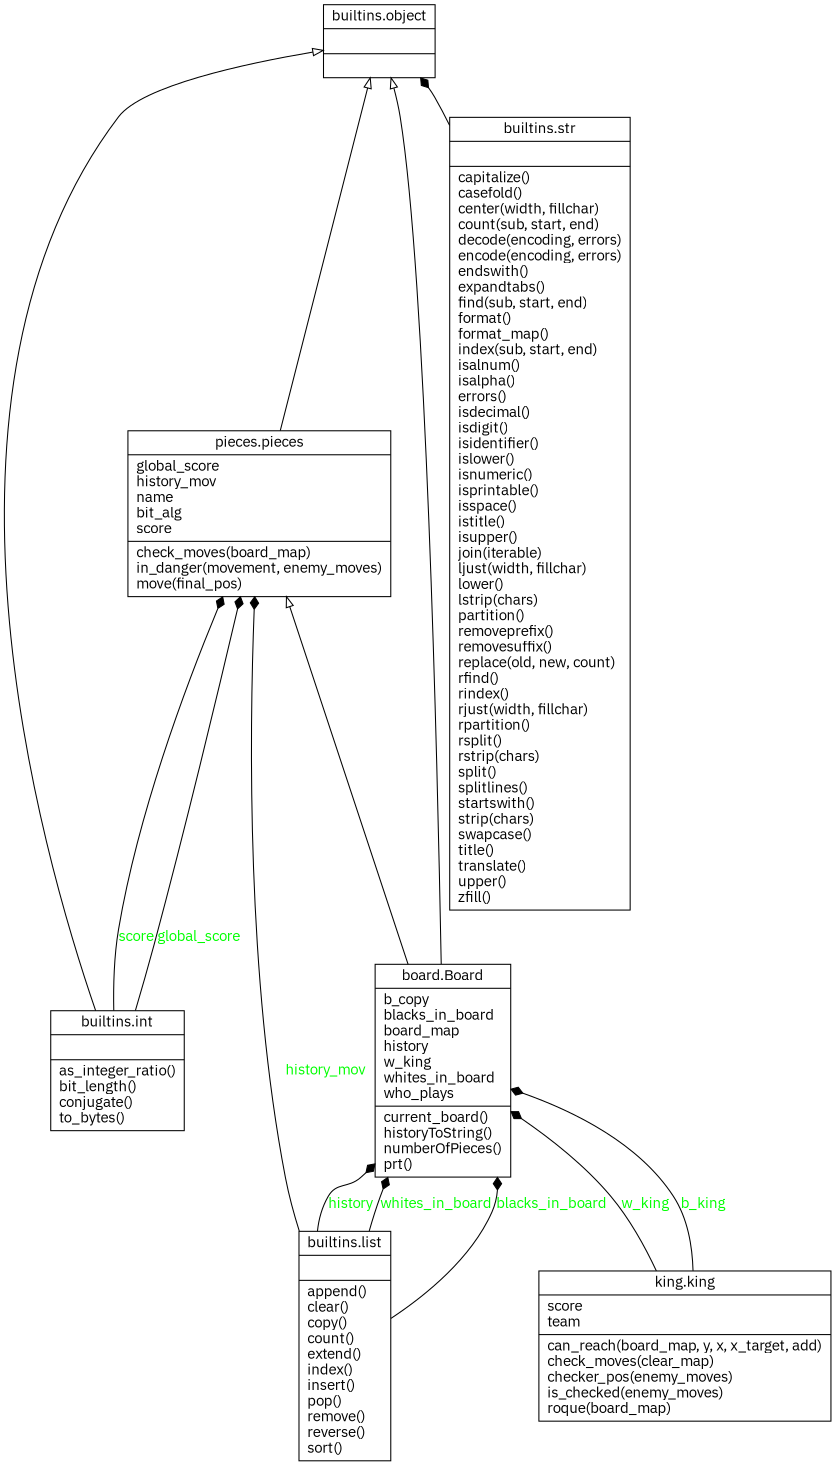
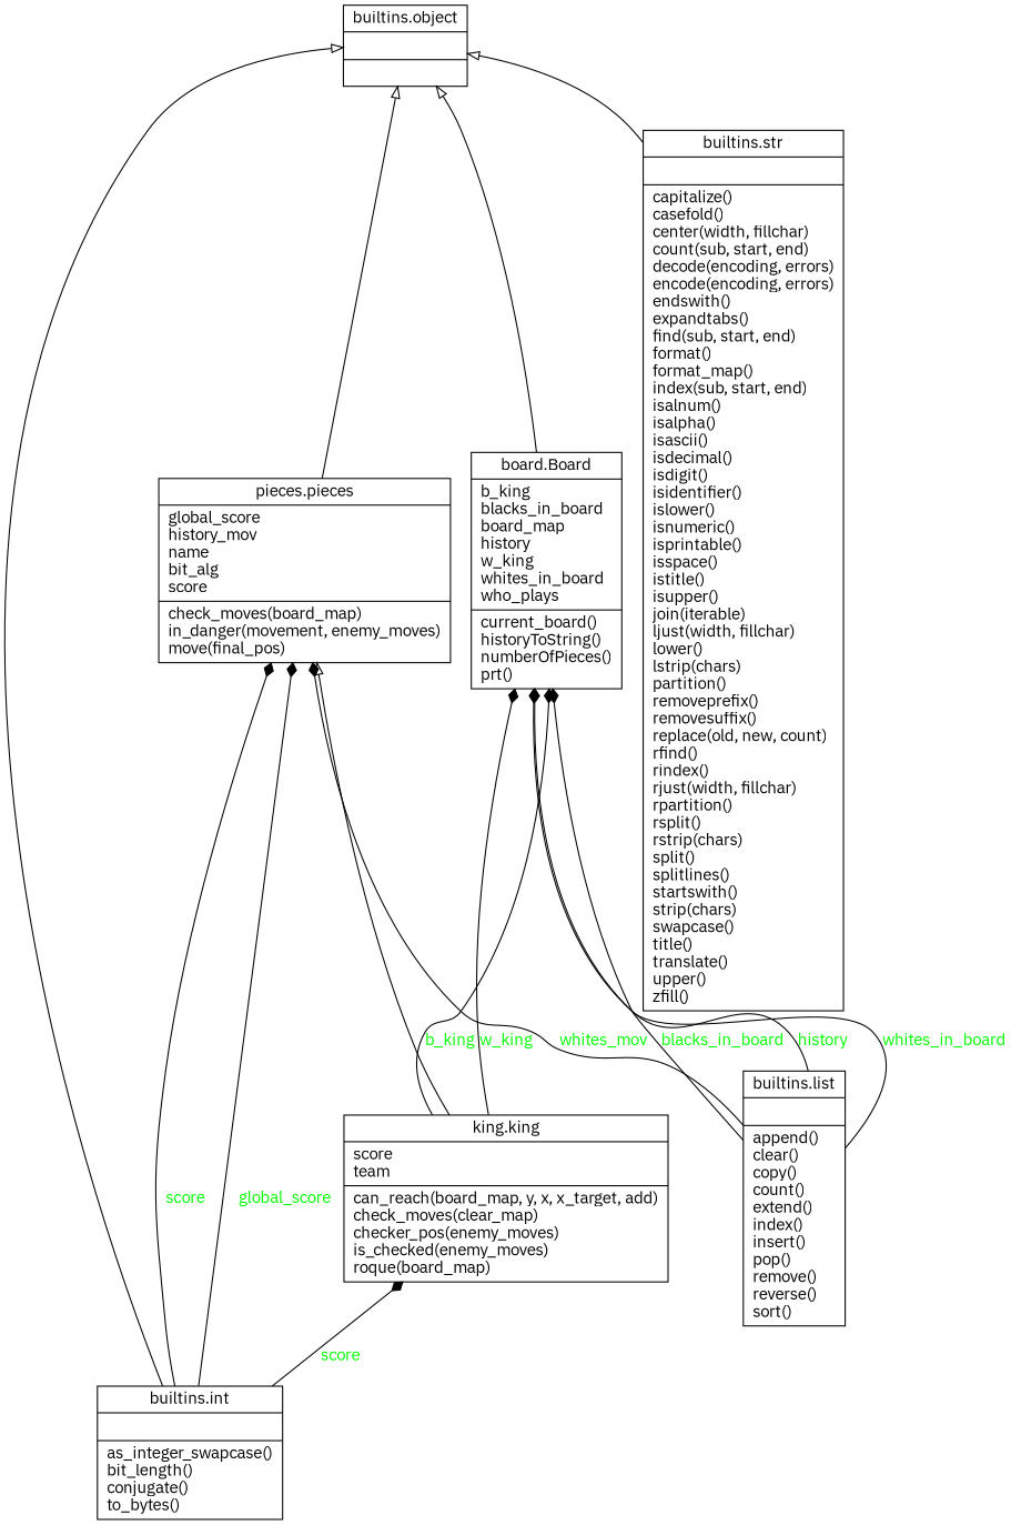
  digraph {
    fontname="IBM Plex Sans"
    rankdir=BT
    node [fontname="IBM Plex Sans" shape=record]
    edge [arrowhead=diamond arrowtail=none fontname="IBM Plex Sans" fontcolor=green style=solid]
-   n1 [label="{board.Board|b_copy\lblacks_in_board\lboard_map\lhistory\lw_king\lwhites_in_board\lwho_plays\l|current_board()\lhistoryToString()\lnumberOfPieces()\lprt()\l}"]
+   n1 [label="{board.Board|b_king\lblacks_in_board\lboard_map\lhistory\lw_king\lwhites_in_board\lwho_plays\l|current_board()\lhistoryToString()\lnumberOfPieces()\lprt()\l}"]
    n2 [label="{builtins.object|\l|}"]
-   n3 [label="{builtins.int|\l|as_integer_ratio()\lbit_length()\lconjugate()\lto_bytes()\l}"]
+   n3 [label="{builtins.int|\l|as_integer_swapcase()\lbit_length()\lconjugate()\lto_bytes()\l}"]
    n4 [label="{king.king|score\lteam\l|can_reach(board_map, y, x, x_target, add)\lcheck_moves(clear_map)\lchecker_pos(enemy_moves)\lis_checked(enemy_moves)\lroque(board_map)\l}"]
    n5 [label="{pieces.pieces|global_score\lhistory_mov\lname\lbit_alg\lscore\l|check_moves(board_map)\lin_danger(movement, enemy_moves)\lmove(final_pos)\l}"]
    n6 [label="{builtins.list|\l|append()\lclear()\lcopy()\lcount()\lextend()\lindex()\linsert()\lpop()\lremove()\lreverse()\lsort()\l}"]
-   n7 [label="{builtins.str|\l|capitalize()\lcasefold()\lcenter(width, fillchar)\lcount(sub, start, end)\ldecode(encoding, errors)\lencode(encoding, errors)\lendswith()\lexpandtabs()\lfind(sub, start, end)\lformat()\lformat_map()\lindex(sub, start, end)\lisalnum()\lisalpha()\lerrors()\lisdecimal()\lisdigit()\lisidentifier()\lislower()\lisnumeric()\lisprintable()\lisspace()\listitle()\lisupper()\ljoin(iterable)\lljust(width, fillchar)\llower()\llstrip(chars)\lpartition()\lremoveprefix()\lremovesuffix()\lreplace(old, new, count)\lrfind()\lrindex()\lrjust(width, fillchar)\lrpartition()\lrsplit()\lrstrip(chars)\lsplit()\lsplitlines()\lstartswith()\lstrip(chars)\lswapcase()\ltitle()\ltranslate()\lupper()\lzfill()\l}"]
+   n7 [label="{builtins.str|\l|capitalize()\lcasefold()\lcenter(width, fillchar)\lcount(sub, start, end)\ldecode(encoding, errors)\lencode(encoding, errors)\lendswith()\lexpandtabs()\lfind(sub, start, end)\lformat()\lformat_map()\lindex(sub, start, end)\lisalnum()\lisalpha()\lisascii()\lisdecimal()\lisdigit()\lisidentifier()\lislower()\lisnumeric()\lisprintable()\lisspace()\listitle()\lisupper()\ljoin(iterable)\lljust(width, fillchar)\llower()\llstrip(chars)\lpartition()\lremoveprefix()\lremovesuffix()\lreplace(old, new, count)\lrfind()\lrindex()\lrjust(width, fillchar)\lrpartition()\lrsplit()\lrstrip(chars)\lsplit()\lsplitlines()\lstartswith()\lstrip(chars)\lswapcase()\ltitle()\ltranslate()\lupper()\lzfill()\l}"]
    n1 -> n2 [arrowhead=empty fontcolor="" style=""]
    n3 -> n2 [arrowhead=empty fontcolor="" style=""]
+   n3 -> n4 [label=score]
    n3 -> n5 [label=score]
    n3 -> n5 [label=global_score]
    n4 -> n1 [label=w_king]
    n4 -> n1 [label=b_king]
-   n1 -> n5 [arrowhead=empty fontcolor="" style=""]
+   n4 -> n5 [arrowhead=empty fontcolor="" style=""]
    n5 -> n2 [arrowhead=empty fontcolor="" style=""]
    n6 -> n1 [label=whites_in_board]
    n6 -> n1 [label=blacks_in_board]
    n6 -> n1 [label=history]
-   n6 -> n5 [label=history_mov]
-   n7 -> n2 [fontcolor="" style=""]
+   n6 -> n5 [label=whites_mov]
+   n7 -> n2 [arrowhead=empty fontcolor="" style=""]
  }
